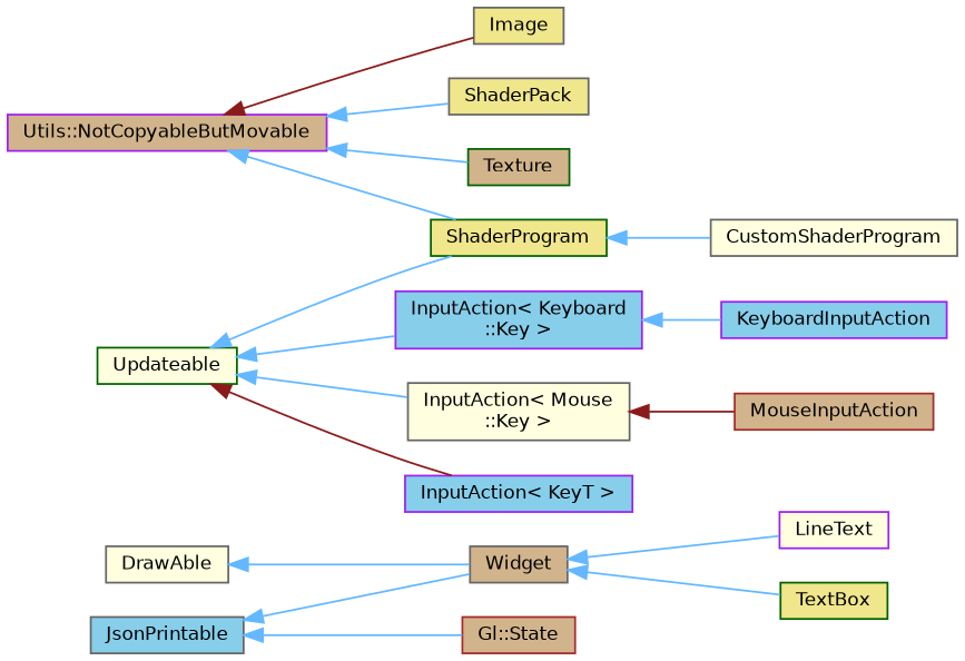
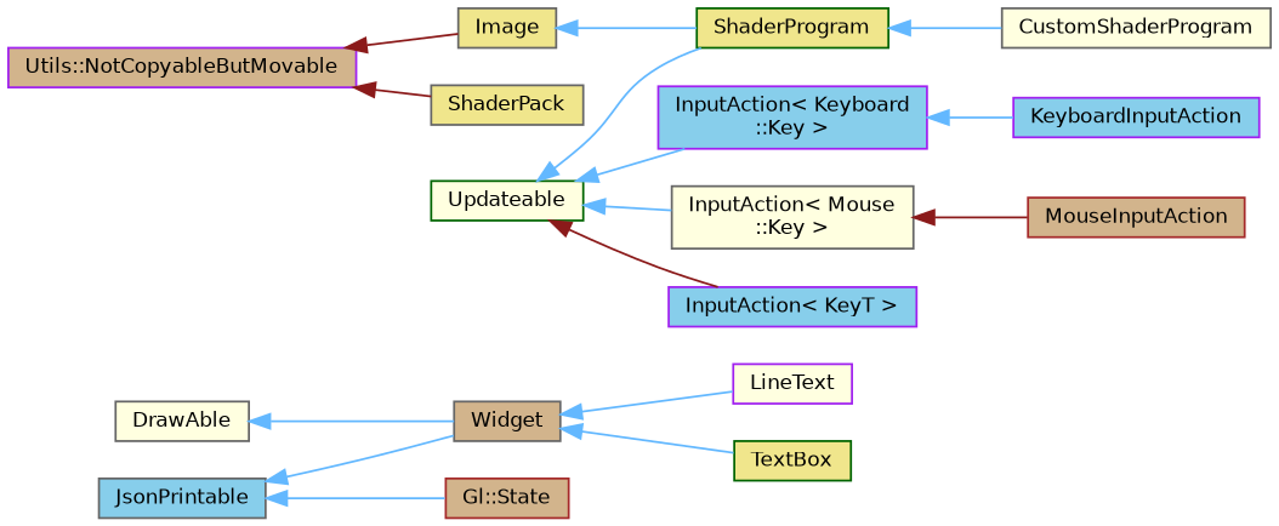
  digraph {
    rankdir=LR
    node [color=gray40 fillcolor=lightyellow fontname=Helvetica fontsize=10 shape=box style=filled]
    edge [color=steelblue1 dir=back fontname=Helvetica fontsize=10 labelfontname=Helvetica labelfontsize=10 style=solid]
    n1 [height=0.2 label=DrawAble width=0.4]
    n2 [fillcolor=tan height=0.2 label=Widget width=0.4]
    n3 [color=purple height=0.2 label=LineText width=0.4]
    n4 [color=darkgreen fillcolor=khaki height=0.2 label=TextBox width=0.4]
    n5 [fillcolor=skyblue height=0.2 label=JsonPrintable width=0.4]
    n6 [color=brown fillcolor=tan height=0.2 label="Gl::State" width=0.4]
    n7 [color=purple fillcolor=tan height=0.2 label="Utils::NotCopyableButMovable" width=0.4]
    n8 [fillcolor=khaki height=0.2 label=Image width=0.4]
    n9 [fillcolor=khaki height=0.2 label=ShaderPack width=0.4]
    n10 [color=darkgreen fillcolor=khaki height=0.2 label=ShaderProgram width=0.4]
-   n11 [color=darkgreen fillcolor=tan height=0.2 label=Texture width=0.4]
    n12 [height=0.2 label=CustomShaderProgram width=0.4]
    n13 [color=darkgreen height=0.2 label=Updateable width=0.4]
    n14 [color=purple fillcolor=skyblue height=0.2 label="InputAction\< Keyboard\l::Key \>" width=0.4]
    n15 [height=0.2 label="InputAction\< Mouse\l::Key \>" width=0.4]
    n16 [color=purple fillcolor=skyblue height=0.2 label="InputAction\< KeyT \>" width=0.4]
    n17 [color=purple fillcolor=skyblue height=0.2 label=KeyboardInputAction width=0.4]
    n18 [color=brown fillcolor=tan height=0.2 label=MouseInputAction width=0.4]
    n1 -> n2
    n2 -> n3
    n2 -> n4
    n5 -> n2
    n5 -> n6
    n7 -> n8 [color=firebrick4]
-   n7 -> n9
-   n7 -> n10
-   n7 -> n11
+   n7 -> n9 [color=firebrick4]
+   n8 -> n10
    n10 -> n12
    n13 -> n10
    n13 -> n14
    n13 -> n15
    n13 -> n16 [color=firebrick4]
    n14 -> n17
    n15 -> n18 [color=firebrick4]
  }
